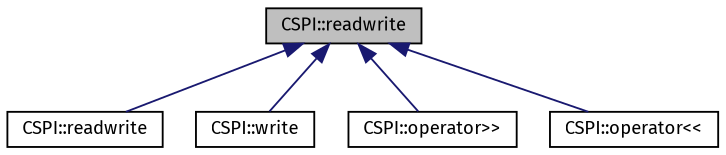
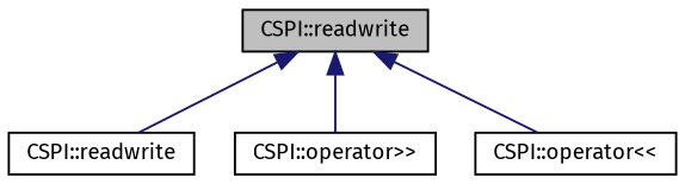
  digraph {
    rankdir=TB
    fontname="Fira Sans"
    node [color=black fillcolor=white fontname="Fira Sans" fontsize=10 shape=record style=filled]
    edge [color=midnightblue dir=back fontname="Fira Sans" fontsize=10 labelfontname=Helvetica labelfontsize=10 style=solid]
    n1 [fillcolor=grey75 fontcolor=black height=0.2 label="CSPI::readwrite" width=0.4]
    n2 [height=0.2 label="CSPI::readwrite" width=0.4]
-   n3 [height=0.2 label="CSPI::write" width=0.4]
    n4 [height=0.2 label="CSPI::operator\>\>" width=0.4]
    n5 [height=0.2 label="CSPI::operator\<\<" width=0.4]
    n1 -> n2
-   n1 -> n3
    n1 -> n4
    n1 -> n5
  }
